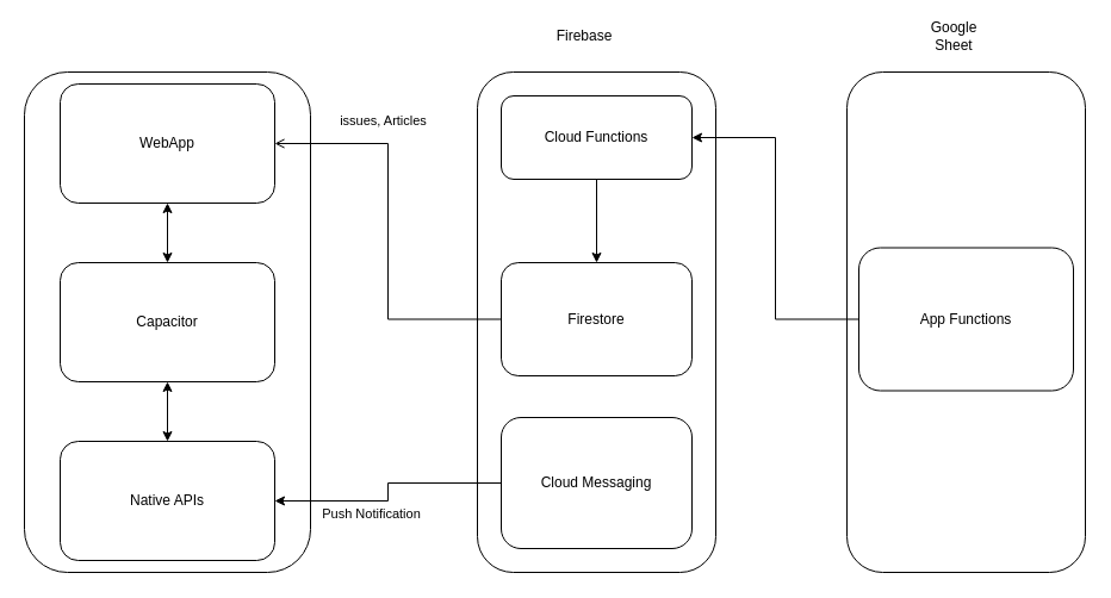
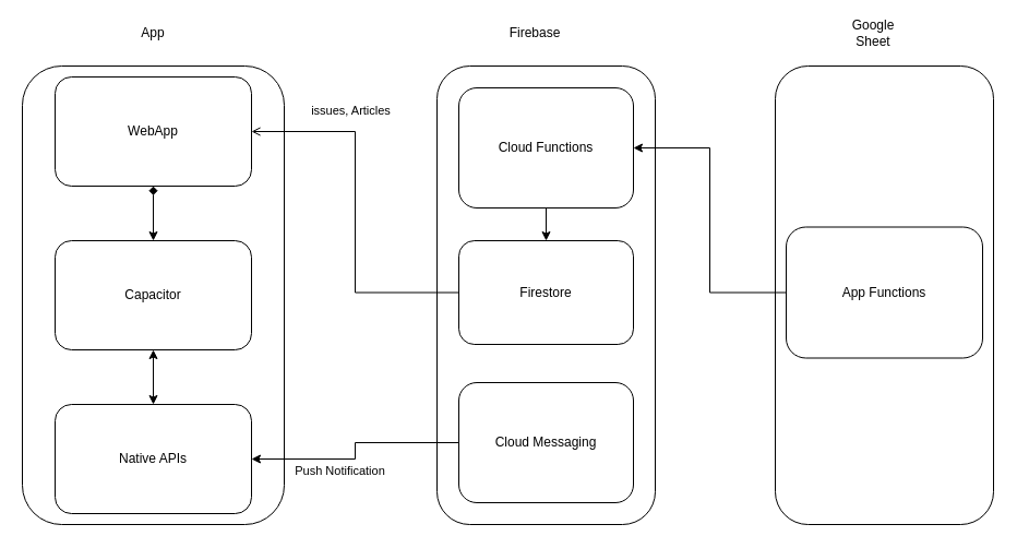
  <mxCell id="0" />
  <mxCell id="1" parent="0" />
  <mxCell id="2" value="" style="rounded=1;whiteSpace=wrap;html=1;" vertex="1" parent="1"><mxGeometry x="20" y="60" width="240" height="420" as="geometry" /></mxCell>
  <mxCell id="3" value="WebApp" style="rounded=1;whiteSpace=wrap;html=1;" vertex="1" parent="1"><mxGeometry x="50" y="70" width="180" height="100" as="geometry" /></mxCell>
  <mxCell id="4" style="edgeStyle=orthogonalEdgeStyle;rounded=0;orthogonalLoop=1;jettySize=auto;html=1;entryX=0.5;entryY=0;entryDx=0;entryDy=0;startArrow=classic;startFill=1;" edge="1" parent="1" source="6" target="7"><mxGeometry relative="1" as="geometry" /></mxCell>
- <mxCell id="5" style="edgeStyle=orthogonalEdgeStyle;rounded=0;orthogonalLoop=1;jettySize=auto;html=1;entryX=0.5;entryY=1;entryDx=0;entryDy=0;startArrow=classic;startFill=1;" edge="1" parent="1" source="6" target="3"><mxGeometry relative="1" as="geometry" /></mxCell>
+ <mxCell id="5" style="edgeStyle=orthogonalEdgeStyle;rounded=0;orthogonalLoop=1;jettySize=auto;html=1;entryX=0.5;entryY=1;entryDx=0;entryDy=0;startArrow=classic;startFill=1;endArrow=diamond;" edge="1" parent="1" source="6" target="3"><mxGeometry relative="1" as="geometry" /></mxCell>
  <mxCell id="6" value="Capacitor" style="rounded=1;whiteSpace=wrap;html=1;" vertex="1" parent="1"><mxGeometry x="50" y="220" width="180" height="100" as="geometry" /></mxCell>
  <mxCell id="7" value="Native APIs" style="rounded=1;whiteSpace=wrap;html=1;" vertex="1" parent="1"><mxGeometry x="50" y="370" width="180" height="100" as="geometry" /></mxCell>
  <mxCell id="8" value="" style="rounded=1;whiteSpace=wrap;html=1;" vertex="1" parent="1"><mxGeometry x="400" y="60" width="200" height="420" as="geometry" /></mxCell>
  <mxCell id="9" style="edgeStyle=orthogonalEdgeStyle;rounded=0;orthogonalLoop=1;jettySize=auto;html=1;entryX=0.5;entryY=0;entryDx=0;entryDy=0;startArrow=none;startFill=0;" edge="1" parent="1" source="10" target="18"><mxGeometry relative="1" as="geometry" /></mxCell>
- <mxCell id="10" value="Cloud Functions" style="rounded=1;whiteSpace=wrap;html=1;" vertex="1" parent="1"><mxGeometry x="420" y="80" width="160" height="70" as="geometry" /></mxCell>
+ <mxCell id="10" value="Cloud Functions" style="rounded=1;whiteSpace=wrap;html=1;" vertex="1" parent="1"><mxGeometry x="420" y="80" width="160" height="110" as="geometry" /></mxCell>
  <mxCell id="11" value="Cloud Messaging" style="rounded=1;whiteSpace=wrap;html=1;" vertex="1" parent="1"><mxGeometry x="420" y="350" width="160" height="110" as="geometry" /></mxCell>
+ <mxCell id="12" value="App" style="text;html=1;strokeColor=none;fillColor=none;align=center;verticalAlign=middle;whiteSpace=wrap;rounded=0;" vertex="1" parent="1"><mxGeometry x="120" y="20" width="40" height="20" as="geometry" /></mxCell>
  <mxCell id="13" value="Firebase" style="text;html=1;strokeColor=none;fillColor=none;align=center;verticalAlign=middle;whiteSpace=wrap;rounded=0;" vertex="1" parent="1"><mxGeometry x="470" y="20" width="40" height="20" as="geometry" /></mxCell>
  <mxCell id="14" style="edgeStyle=orthogonalEdgeStyle;rounded=0;orthogonalLoop=1;jettySize=auto;html=1;entryX=1;entryY=0.5;entryDx=0;entryDy=0;exitX=0;exitY=0.5;exitDx=0;exitDy=0;" edge="1" parent="1" source="11" target="7"><mxGeometry relative="1" as="geometry" /></mxCell>
  <mxCell id="15" value="Push Notification" style="edgeLabel;html=1;align=center;verticalAlign=middle;resizable=0;points=[];" vertex="1" connectable="0" parent="14"><mxGeometry x="0.319" y="2" relative="1" as="geometry"><mxPoint x="10" y="8" as="offset" /></mxGeometry></mxCell>
  <mxCell id="16" style="edgeStyle=orthogonalEdgeStyle;rounded=0;orthogonalLoop=1;jettySize=auto;html=1;entryX=1;entryY=0.5;entryDx=0;entryDy=0;startArrow=none;startFill=0;endArrow=open;" edge="1" parent="1" source="18" target="3"><mxGeometry relative="1" as="geometry" /></mxCell>
  <mxCell id="17" value="issues, Articles" style="edgeLabel;html=1;align=center;verticalAlign=middle;resizable=0;points=[];" vertex="1" connectable="0" parent="16"><mxGeometry x="-0.533" y="2" relative="1" as="geometry"><mxPoint x="-20.83" y="-169.5" as="offset" /></mxGeometry></mxCell>
  <mxCell id="18" value="Firestore" style="rounded=1;whiteSpace=wrap;html=1;" vertex="1" parent="1"><mxGeometry x="420" y="220" width="160" height="95" as="geometry" /></mxCell>
  <mxCell id="19" value="" style="rounded=1;whiteSpace=wrap;html=1;" vertex="1" parent="1"><mxGeometry x="710" y="60" width="200" height="420" as="geometry" /></mxCell>
  <mxCell id="20" value="Google Sheet" style="text;html=1;strokeColor=none;fillColor=none;align=center;verticalAlign=middle;whiteSpace=wrap;rounded=0;" vertex="1" parent="1"><mxGeometry x="780" y="20" width="40" height="20" as="geometry" /></mxCell>
  <mxCell id="21" style="edgeStyle=orthogonalEdgeStyle;rounded=0;orthogonalLoop=1;jettySize=auto;html=1;entryX=1;entryY=0.5;entryDx=0;entryDy=0;startArrow=none;startFill=0;" edge="1" parent="1" source="22" target="10"><mxGeometry relative="1" as="geometry" /></mxCell>
  <mxCell id="22" value="App Functions" style="rounded=1;whiteSpace=wrap;html=1;" vertex="1" parent="1"><mxGeometry x="720" y="207.5" width="180" height="120" as="geometry" /></mxCell>
